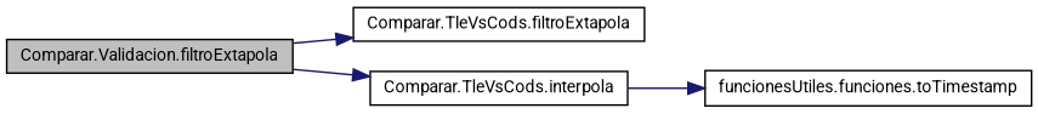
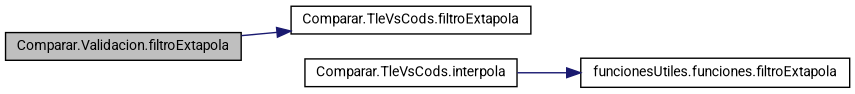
  digraph {
    fontname=Roboto
    rankdir=LR
    node [color=black fillcolor=white fontname=Roboto fontsize=10 shape=record style=filled]
    edge [color=midnightblue fontname=Roboto fontsize=10 labelfontname=Helvetica labelfontsize=10 style=solid]
    n1 [fillcolor=grey75 fontcolor=black height=0.2 label="Comparar.Validacion.filtroExtapola" width=0.4]
    n2 [height=0.2 label="Comparar.TleVsCods.filtroExtapola" width=0.4]
    n3 [height=0.2 label="Comparar.TleVsCods.interpola" width=0.4]
-   n4 [height=0.2 label="funcionesUtiles.funciones.toTimestamp" width=0.4]
+   n4 [height=0.2 label="funcionesUtiles.funciones.filtroExtapola" width=0.4]
    n1 -> n2
-   n1 -> n3
    n3 -> n4
  }
